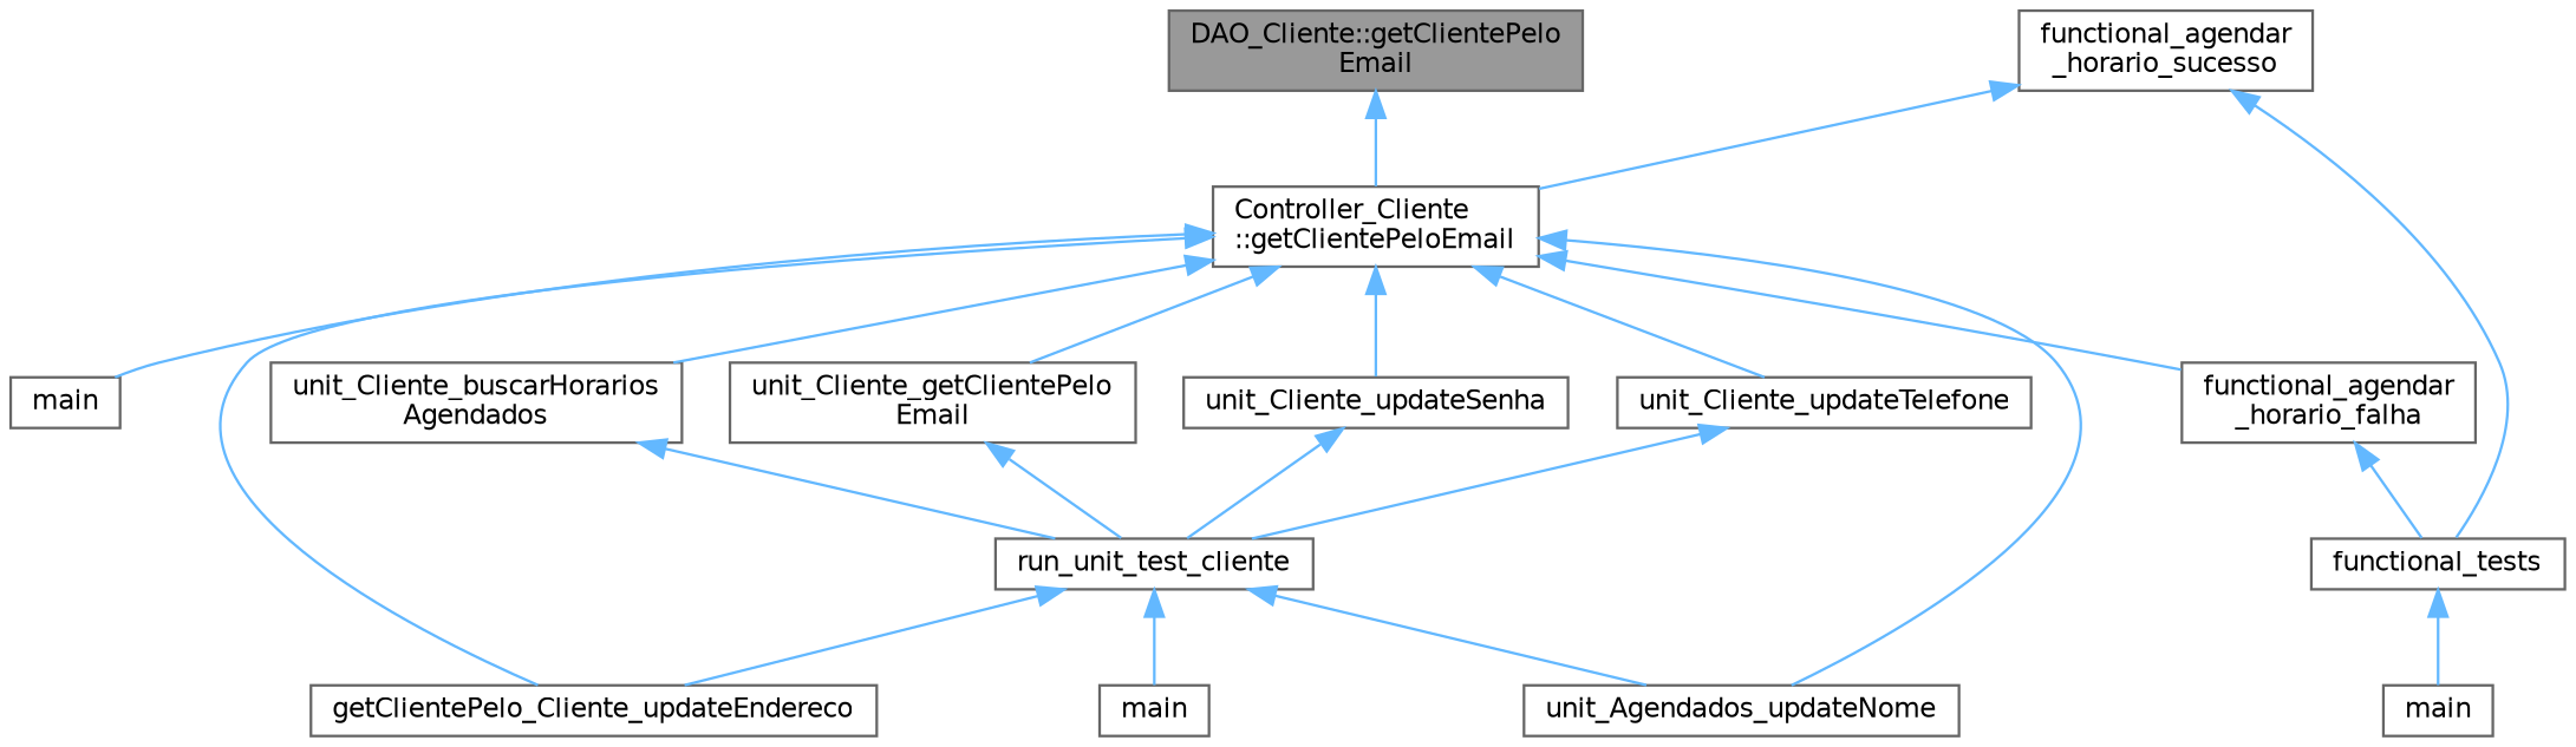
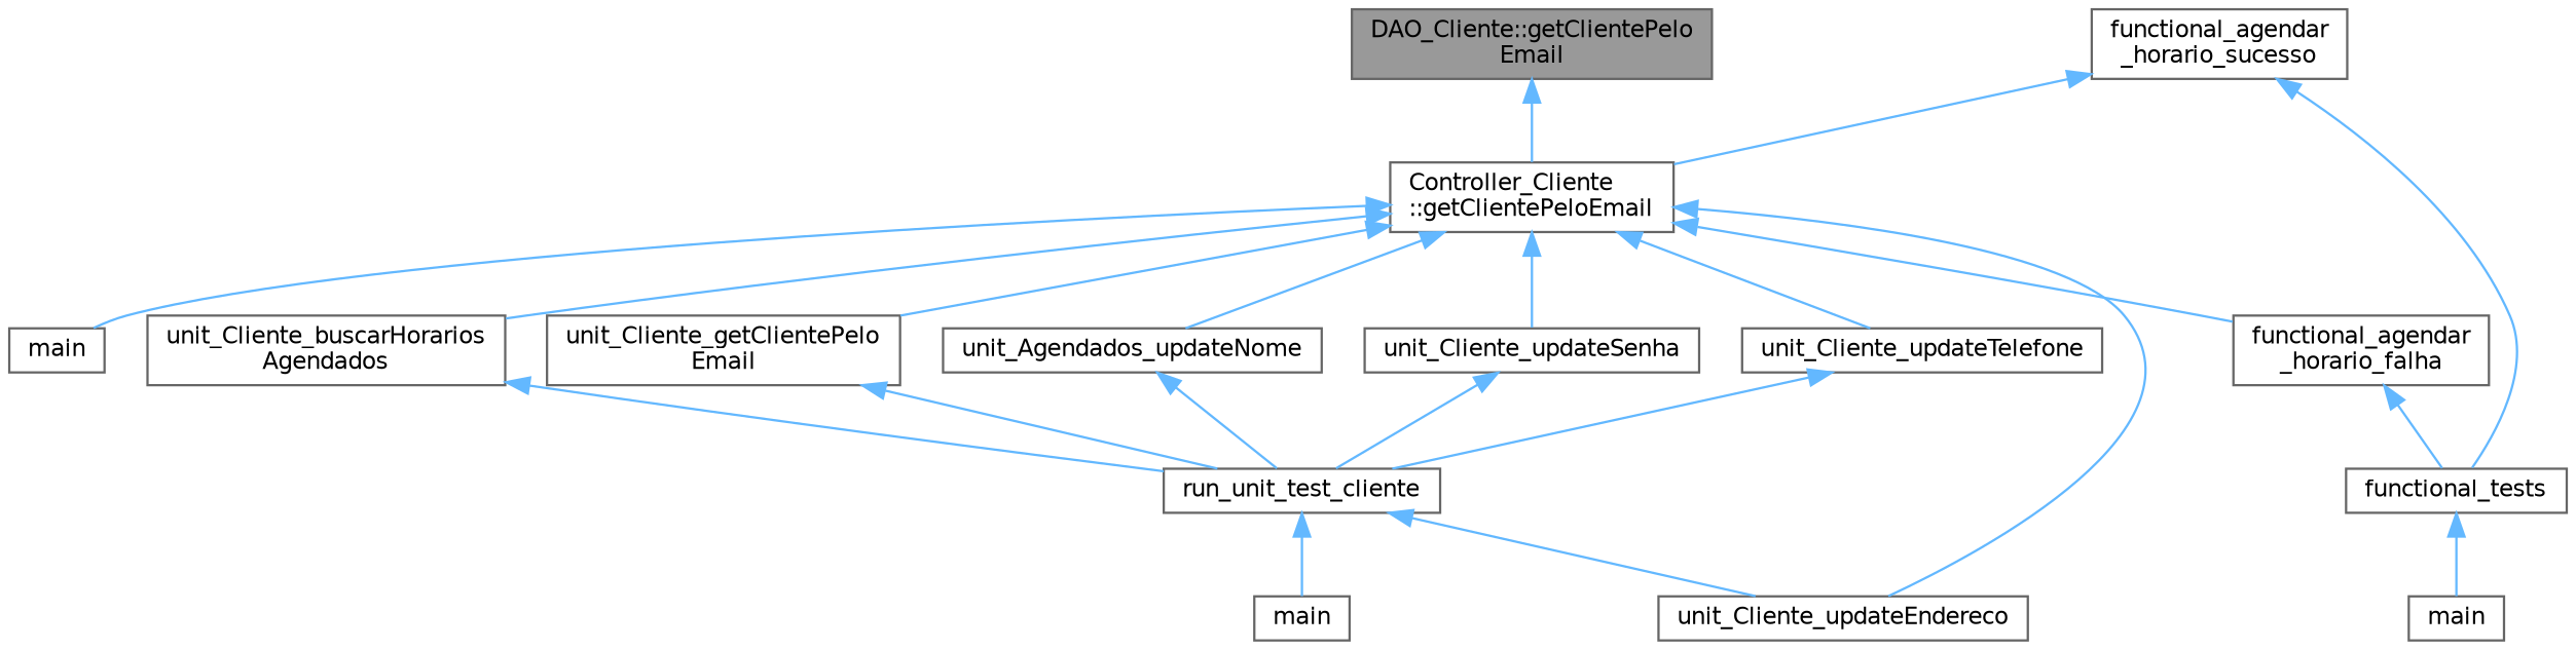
  digraph {
    rankdir=TB
    node [color=grey40 fillcolor=white fontname=Helvetica fontsize=10 shape=box style=filled]
    edge [color=steelblue1 dir=back fontname=Helvetica fontsize=10 labelfontname=Helvetica labelfontsize=10 style=solid]
    n1 [color=gray40 fillcolor=grey60 fontcolor=black height=0.2 label="DAO_Cliente::getClientePelo\lEmail" width=0.4]
    n2 [height=0.2 label="Controller_Cliente\l::getClientePeloEmail" width=0.4]
    n3 [height=0.2 label="functional_agendar\l_horario_falha" width=0.4]
    n4 [height=0.2 label=main width=0.4]
    n5 [height=0.2 label="unit_Cliente_buscarHorarios\lAgendados" width=0.4]
    n6 [height=0.2 label="unit_Cliente_getClientePelo\lEmail" width=0.4]
-   n7 [height=0.2 label=getClientePelo_Cliente_updateEndereco width=0.4]
+   n7 [height=0.2 label=unit_Cliente_updateEndereco width=0.4]
    n8 [height=0.2 label=unit_Agendados_updateNome width=0.4]
    n9 [height=0.2 label=unit_Cliente_updateSenha width=0.4]
    n10 [height=0.2 label=unit_Cliente_updateTelefone width=0.4]
    n11 [height=0.2 label=functional_tests width=0.4]
    n12 [height=0.2 label="functional_agendar\l_horario_sucesso" width=0.4]
    n13 [height=0.2 label=run_unit_test_cliente width=0.4]
    n14 [height=0.2 label=main width=0.4]
    n15 [height=0.2 label=main width=0.4]
    n1 -> n2
    n2 -> n3
    n2 -> n4
    n2 -> n5
    n2 -> n6
    n2 -> n7
    n2 -> n8
    n2 -> n9
    n2 -> n10
    n3 -> n11
    n5 -> n13
    n6 -> n13
-   n13 -> n8
+   n8 -> n13
    n9 -> n13
    n10 -> n13
    n11 -> n14
    n12 -> n2
    n12 -> n11
    n13 -> n7
    n13 -> n15
  }
